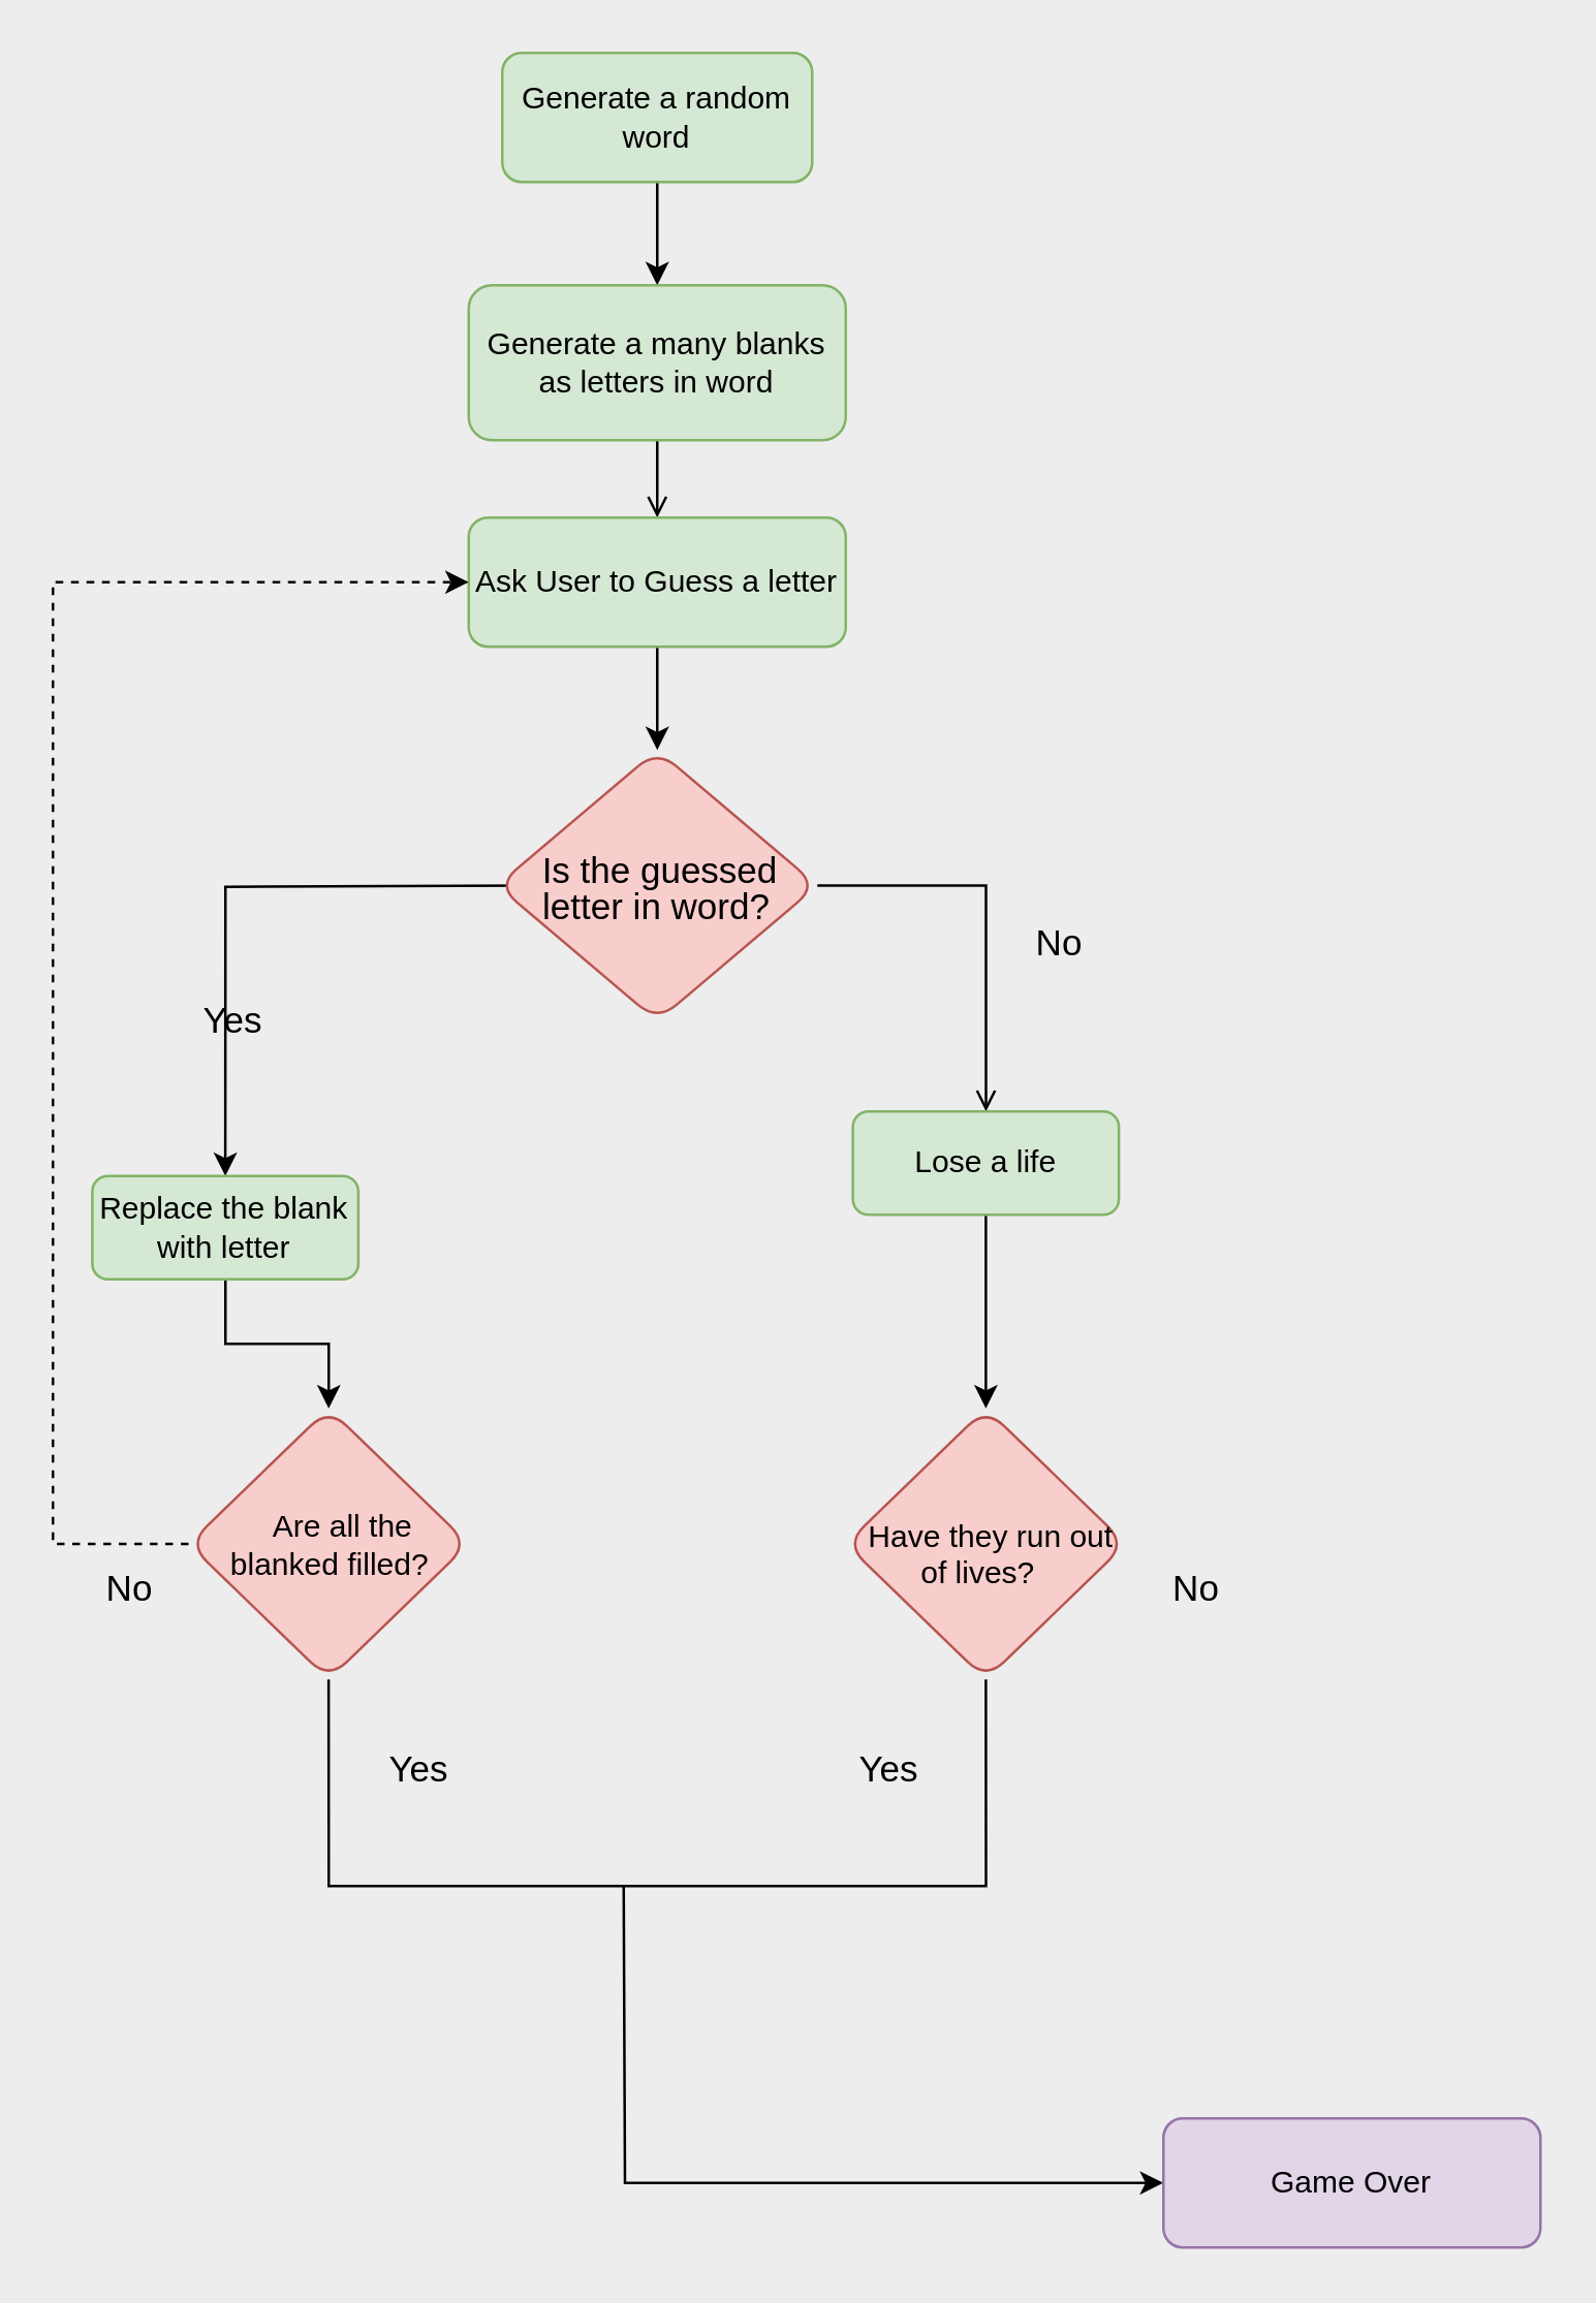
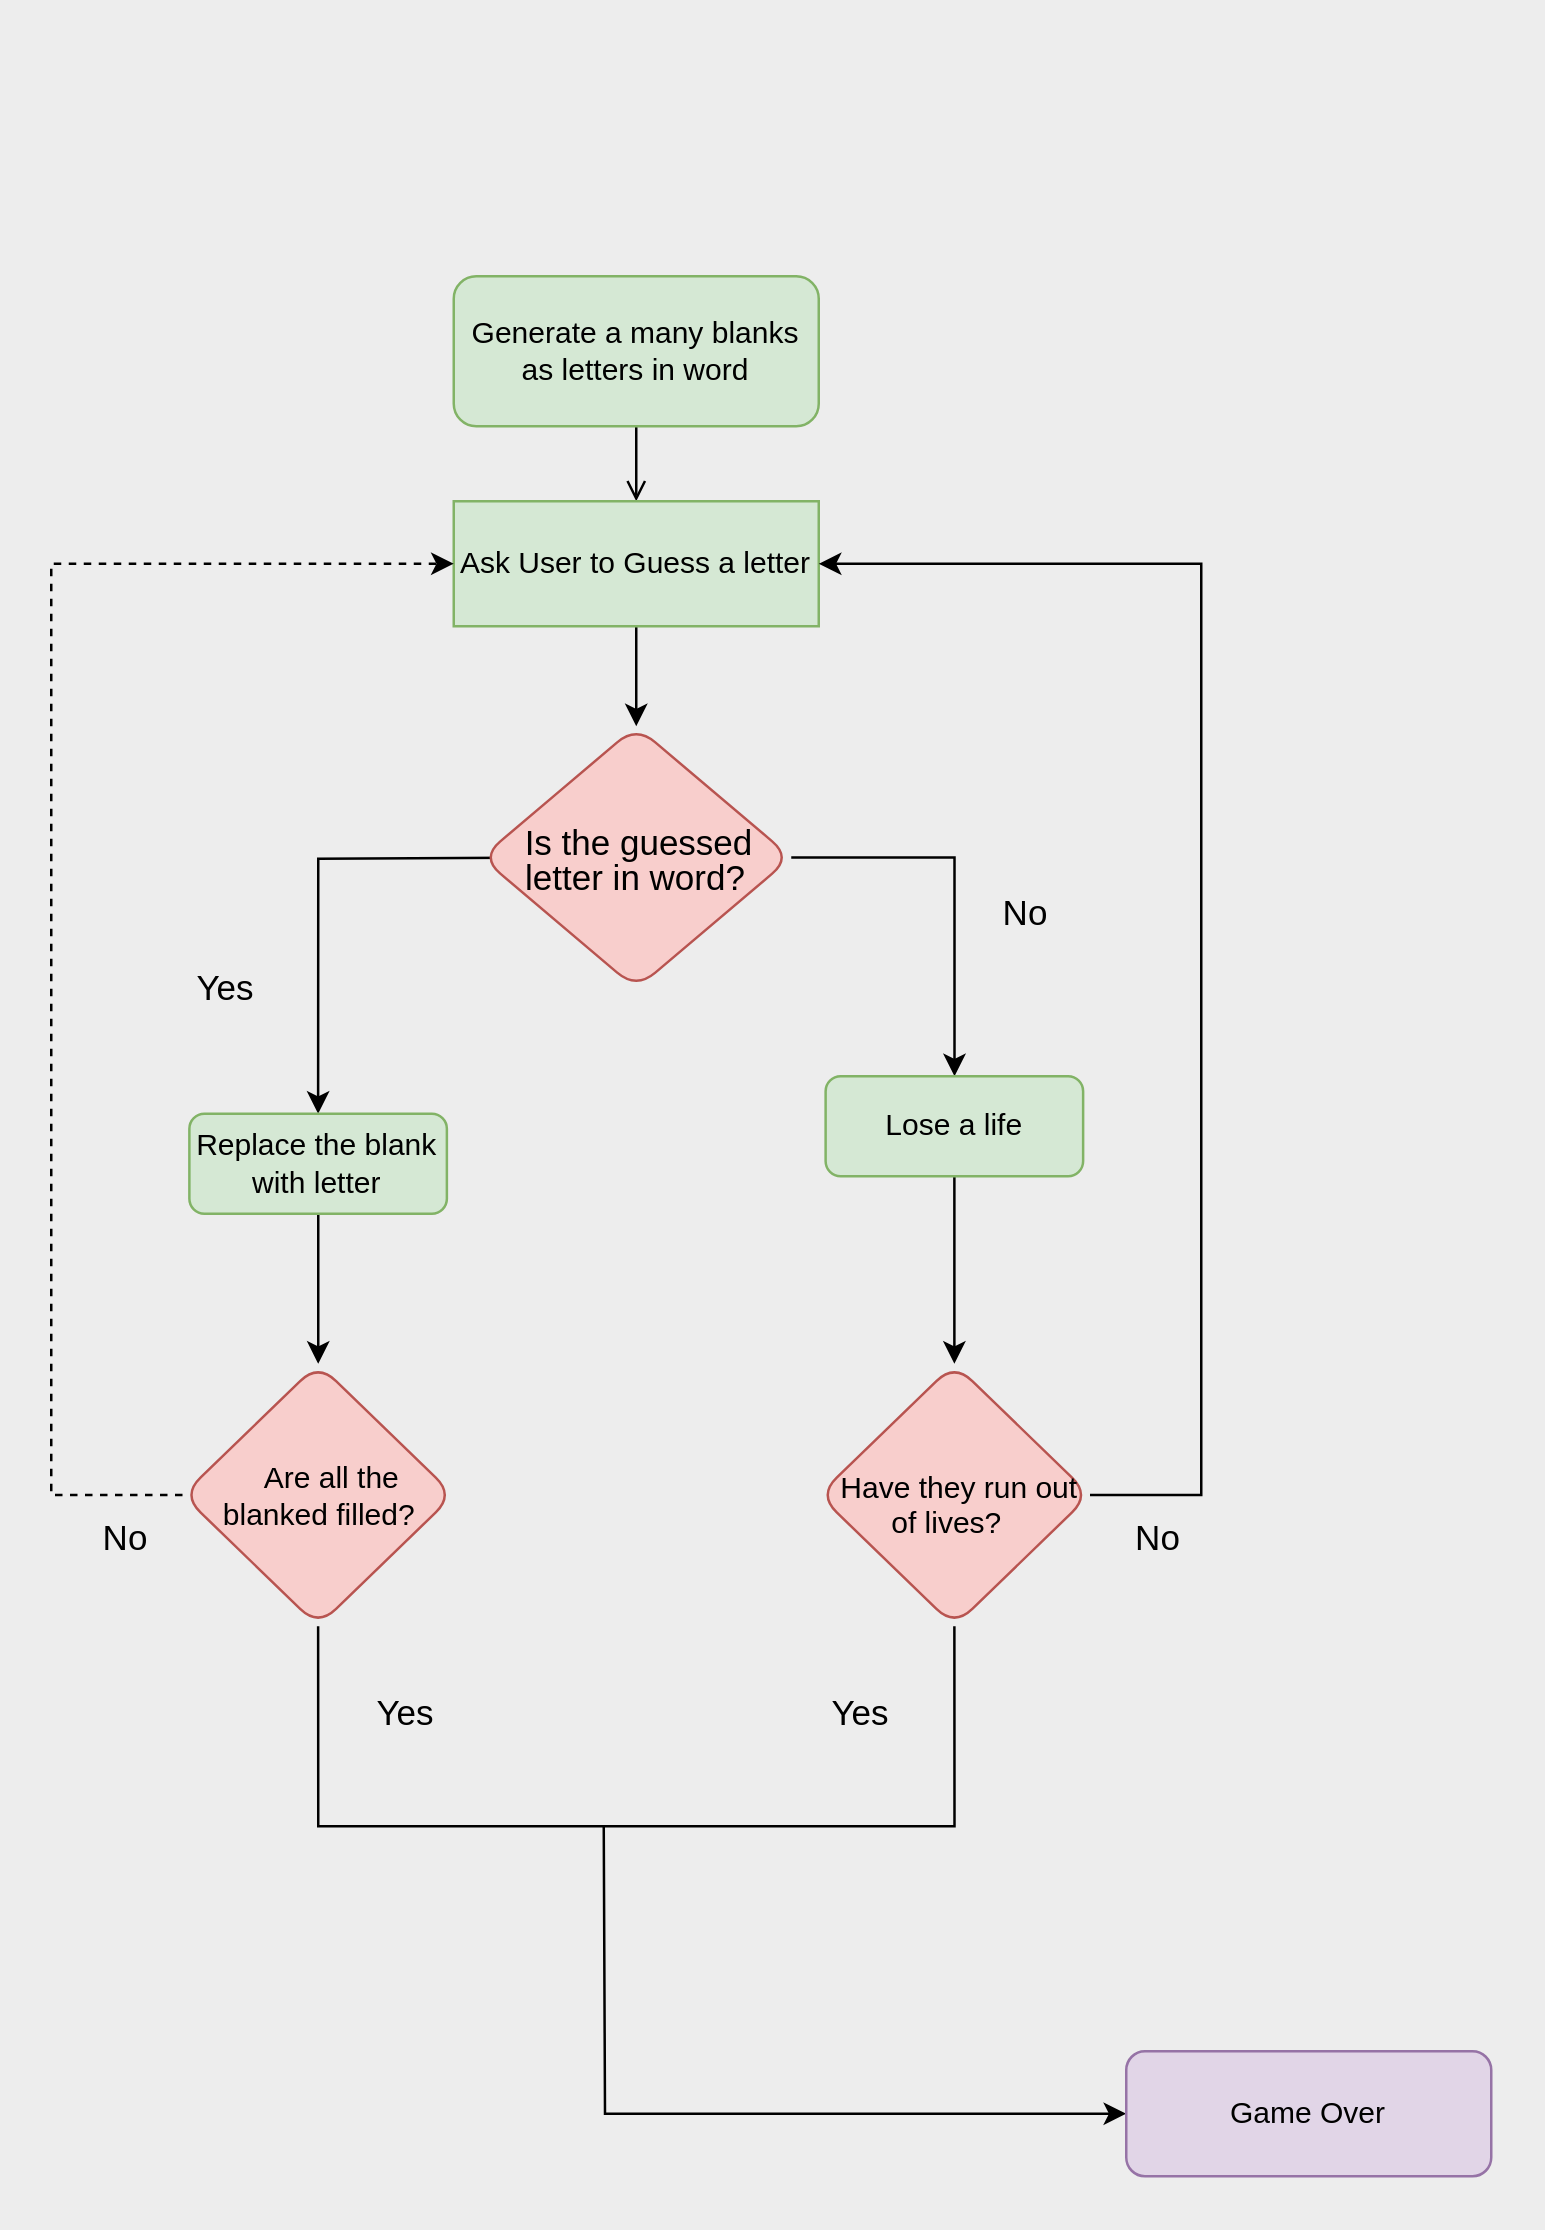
  <mxCell id="0" />
  <mxCell id="1" parent="0" />
- <mxCell id="2" style="edgeStyle=orthogonalEdgeStyle;rounded=0;orthogonalLoop=1;jettySize=auto;html=1;entryX=0.5;entryY=0;entryDx=0;entryDy=0;fontSize=12;" parent="1" source="3" target="5" edge="1"><mxGeometry relative="1" as="geometry" /></mxCell>
- <mxCell id="3" value="Generate a random word" style="rounded=1;whiteSpace=wrap;html=1;fontSize=12;fillColor=#d5e8d4;strokeColor=#82b366;" parent="1" vertex="1"><mxGeometry x="194" y="20" width="120" height="50" as="geometry" /></mxCell>
  <mxCell id="4" value="" style="edgeStyle=orthogonalEdgeStyle;rounded=0;orthogonalLoop=1;jettySize=auto;html=1;fontSize=12;endArrow=open;" parent="1" source="5" target="7" edge="1"><mxGeometry relative="1" as="geometry" /></mxCell>
  <mxCell id="5" value="Generate a many blanks as letters in word" style="rounded=1;whiteSpace=wrap;html=1;fontSize=12;fillColor=#d5e8d4;strokeColor=#82b366;" parent="1" vertex="1"><mxGeometry x="181" y="110" width="146" height="60" as="geometry" /></mxCell>
  <mxCell id="6" value="" style="edgeStyle=orthogonalEdgeStyle;rounded=0;orthogonalLoop=1;jettySize=auto;html=1;fontSize=12;" parent="1" source="7" target="10" edge="1"><mxGeometry relative="1" as="geometry" /></mxCell>
- <mxCell id="7" value="Ask User to Guess a letter" style="rounded=1;whiteSpace=wrap;html=1;fontSize=12;fillColor=#d5e8d4;strokeColor=#82b366;" parent="1" vertex="1"><mxGeometry x="181" y="200" width="146" height="50" as="geometry" /></mxCell>
- <mxCell id="8" value="" style="edgeStyle=orthogonalEdgeStyle;rounded=0;orthogonalLoop=1;jettySize=auto;html=1;fontSize=14;endArrow=open;" parent="1" source="10" target="12" edge="1"><mxGeometry relative="1" as="geometry" /></mxCell>
+ <mxCell id="7" value="Ask User to Guess a letter" style="whiteSpace=wrap;html=1;fontSize=12;fillColor=#d5e8d4;strokeColor=#82b366;rounded=0;" parent="1" vertex="1"><mxGeometry x="181" y="200" width="146" height="50" as="geometry" /></mxCell>
+ <mxCell id="8" value="" style="edgeStyle=orthogonalEdgeStyle;rounded=0;orthogonalLoop=1;jettySize=auto;html=1;fontSize=14;" parent="1" source="10" target="12" edge="1"><mxGeometry relative="1" as="geometry" /></mxCell>
  <mxCell id="9" style="edgeStyle=orthogonalEdgeStyle;rounded=0;orthogonalLoop=1;jettySize=auto;html=1;entryX=0.5;entryY=0;entryDx=0;entryDy=0;fontSize=14;" parent="1" target="14" edge="1"><mxGeometry relative="1" as="geometry"><mxPoint x="214.75" y="342.5" as="sourcePoint" /></mxGeometry></mxCell>
  <mxCell id="10" value="&lt;p style=&quot;line-height: 1;&quot;&gt;&lt;font size=&quot;1&quot;&gt;&amp;nbsp;&lt;/font&gt;&lt;span style=&quot;font-size: 14px;&quot;&gt;Is the guessed letter in word?&lt;/span&gt;&lt;/p&gt;" style="rhombus;whiteSpace=wrap;html=1;rounded=1;fillColor=#f8cecc;strokeColor=#b85450;" parent="1" vertex="1"><mxGeometry x="192" y="290" width="124" height="105" as="geometry" /></mxCell>
  <mxCell id="11" style="edgeStyle=orthogonalEdgeStyle;rounded=0;orthogonalLoop=1;jettySize=auto;html=1;entryX=0.5;entryY=0;entryDx=0;entryDy=0;fontSize=14;" parent="1" source="12" target="21" edge="1"><mxGeometry relative="1" as="geometry" /></mxCell>
  <mxCell id="12" value="Lose a life" style="whiteSpace=wrap;html=1;rounded=1;fillColor=#d5e8d4;strokeColor=#82b366;" parent="1" vertex="1"><mxGeometry x="329.75" y="430" width="103" height="40" as="geometry" /></mxCell>
  <mxCell id="13" value="" style="edgeStyle=orthogonalEdgeStyle;rounded=0;orthogonalLoop=1;jettySize=auto;html=1;fontSize=14;" parent="1" source="14" target="19" edge="1"><mxGeometry relative="1" as="geometry" /></mxCell>
- <mxCell id="14" value="Replace the blank with letter" style="whiteSpace=wrap;html=1;rounded=1;fillColor=#d5e8d4;strokeColor=#82b366;" parent="1" vertex="1"><mxGeometry x="35.25" y="455" width="103" height="40" as="geometry" /></mxCell>
+ <mxCell id="14" value="Replace the blank with letter" style="whiteSpace=wrap;html=1;rounded=1;fillColor=#d5e8d4;strokeColor=#82b366;" parent="1" vertex="1"><mxGeometry x="75.25" y="445" width="103" height="40" as="geometry" /></mxCell>
  <mxCell id="15" value="Yes" style="text;html=1;strokeColor=none;fillColor=none;align=center;verticalAlign=middle;whiteSpace=wrap;rounded=0;fontSize=14;" parent="1" vertex="1"><mxGeometry x="60" y="380" width="60" height="30" as="geometry" /></mxCell>
  <mxCell id="16" value="No" style="text;html=1;strokeColor=none;fillColor=none;align=center;verticalAlign=middle;whiteSpace=wrap;rounded=0;fontSize=14;" parent="1" vertex="1"><mxGeometry x="379.75" y="350" width="60" height="30" as="geometry" /></mxCell>
  <mxCell id="17" style="edgeStyle=orthogonalEdgeStyle;rounded=0;orthogonalLoop=1;jettySize=auto;html=1;exitX=0;exitY=0.5;exitDx=0;exitDy=0;entryX=0;entryY=0.5;entryDx=0;entryDy=0;fontSize=14;dashed=1;" parent="1" source="19" target="7" edge="1"><mxGeometry relative="1" as="geometry"><Array as="points"><mxPoint x="20" y="598" /><mxPoint x="20" y="225" /></Array></mxGeometry></mxCell>
  <mxCell id="18" style="edgeStyle=orthogonalEdgeStyle;rounded=0;orthogonalLoop=1;jettySize=auto;html=1;exitX=0.5;exitY=1;exitDx=0;exitDy=0;entryX=0.5;entryY=1;entryDx=0;entryDy=0;fontSize=14;endArrow=none;endFill=0;" parent="1" source="19" target="21" edge="1"><mxGeometry relative="1" as="geometry"><Array as="points"><mxPoint x="127" y="730" /><mxPoint x="381" y="730" /></Array></mxGeometry></mxCell>
  <mxCell id="19" value="&amp;nbsp; &amp;nbsp;Are all the blanked filled?" style="rhombus;whiteSpace=wrap;html=1;rounded=1;fillColor=#f8cecc;strokeColor=#b85450;" parent="1" vertex="1"><mxGeometry x="72.5" y="545" width="108.5" height="105" as="geometry" /></mxCell>
+ <mxCell id="20" style="edgeStyle=orthogonalEdgeStyle;rounded=0;orthogonalLoop=1;jettySize=auto;html=1;entryX=1;entryY=0.5;entryDx=0;entryDy=0;fontSize=14;" parent="1" source="21" target="7" edge="1"><mxGeometry relative="1" as="geometry"><Array as="points"><mxPoint x="480" y="598" /><mxPoint x="480" y="225" /></Array></mxGeometry></mxCell>
  <mxCell id="21" value="&lt;p style=&quot;line-height: 1.1;&quot;&gt;&amp;nbsp; &amp;nbsp;Have they run out of lives?&lt;/p&gt;" style="rhombus;whiteSpace=wrap;html=1;rounded=1;spacingTop=9;spacingLeft=-6;fillColor=#f8cecc;strokeColor=#b85450;" parent="1" vertex="1"><mxGeometry x="327" y="545" width="108.5" height="105" as="geometry" /></mxCell>
  <mxCell id="22" style="edgeStyle=orthogonalEdgeStyle;rounded=0;orthogonalLoop=1;jettySize=auto;html=1;fontSize=14;endArrow=none;endFill=0;startArrow=classic;startFill=1;" parent="1" source="23" edge="1"><mxGeometry relative="1" as="geometry"><mxPoint x="241" y="730" as="targetPoint" /></mxGeometry></mxCell>
  <mxCell id="23" value="Game Over" style="rounded=1;whiteSpace=wrap;html=1;fontSize=12;fillColor=#e1d5e7;strokeColor=#9673a6;" parent="1" vertex="1"><mxGeometry x="450" y="820" width="146" height="50" as="geometry" /></mxCell>
  <mxCell id="24" value="Yes" style="text;html=1;strokeColor=none;fillColor=none;align=center;verticalAlign=middle;whiteSpace=wrap;rounded=0;fontSize=14;" parent="1" vertex="1"><mxGeometry x="314" y="670" width="60" height="30" as="geometry" /></mxCell>
  <mxCell id="25" value="Yes" style="text;html=1;strokeColor=none;fillColor=none;align=center;verticalAlign=middle;whiteSpace=wrap;rounded=0;fontSize=14;" parent="1" vertex="1"><mxGeometry x="132" y="670" width="60" height="30" as="geometry" /></mxCell>
  <mxCell id="26" value="No" style="text;html=1;strokeColor=none;fillColor=none;align=center;verticalAlign=middle;whiteSpace=wrap;rounded=0;fontSize=14;" parent="1" vertex="1"><mxGeometry x="432.75" y="600" width="60" height="30" as="geometry" /></mxCell>
  <mxCell id="27" value="No" style="text;html=1;strokeColor=none;fillColor=none;align=center;verticalAlign=middle;whiteSpace=wrap;rounded=0;fontSize=14;" parent="1" vertex="1"><mxGeometry x="20" y="605" width="60" height="20" as="geometry" /></mxCell>
